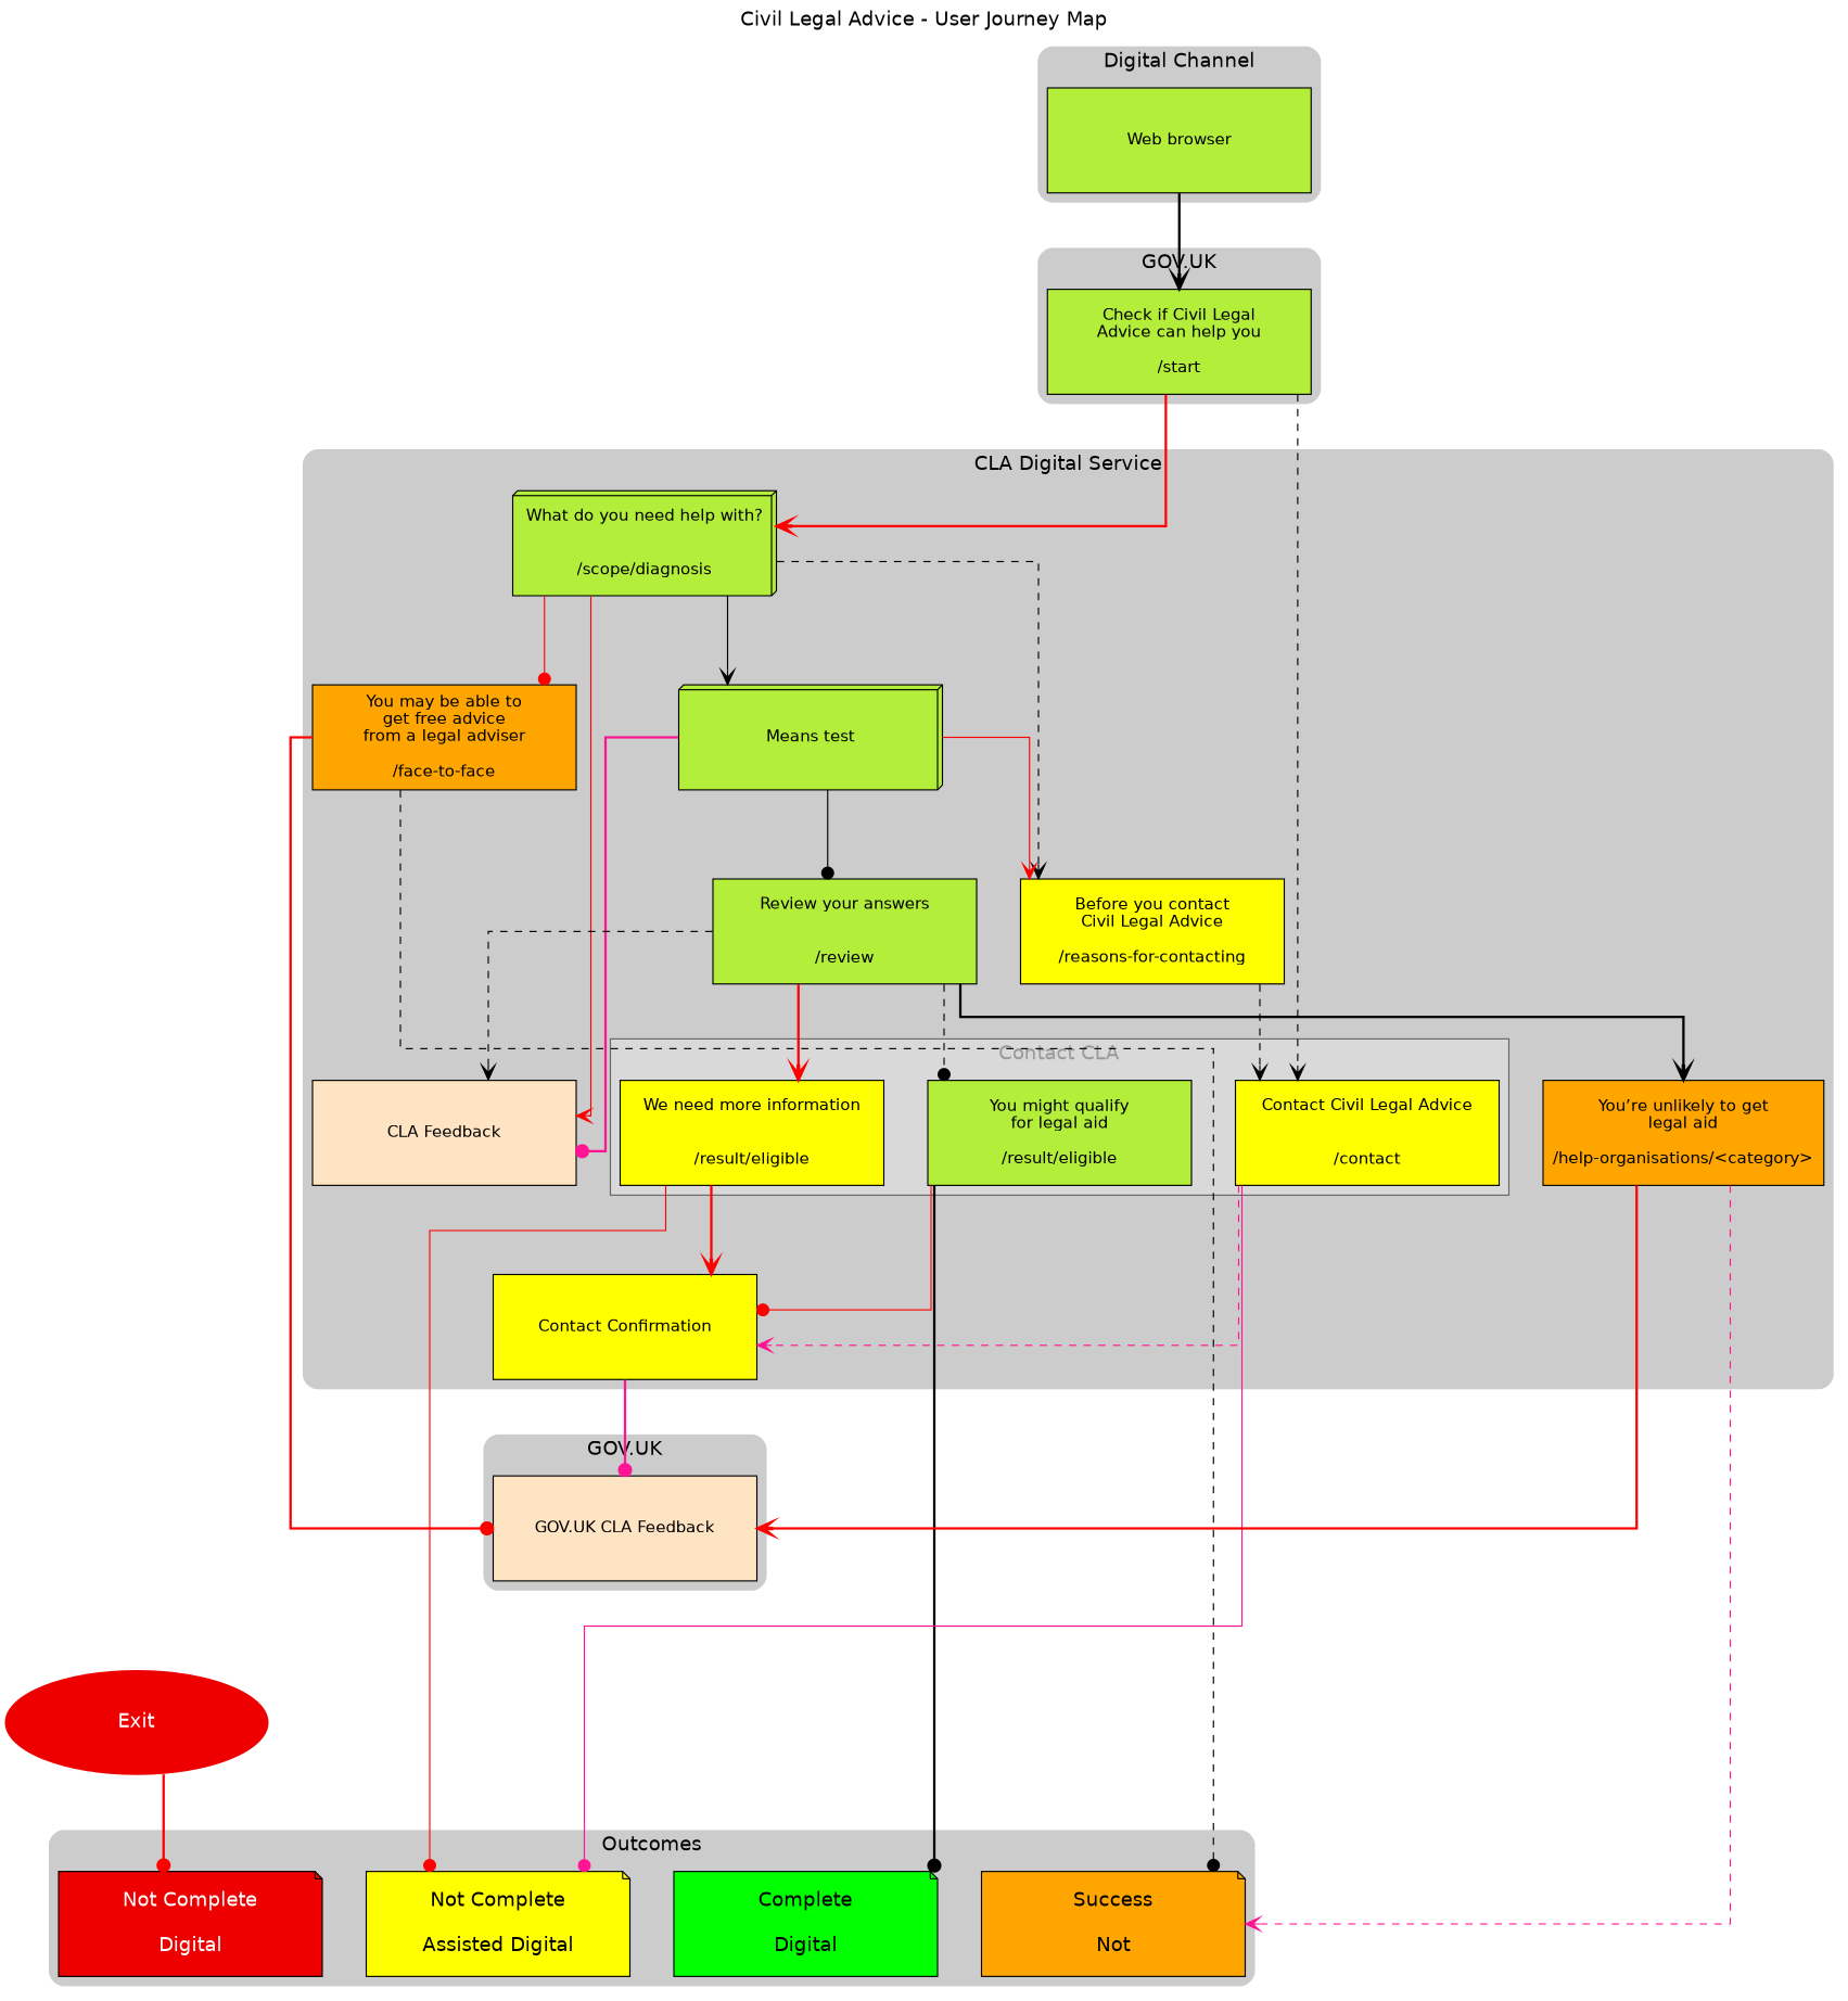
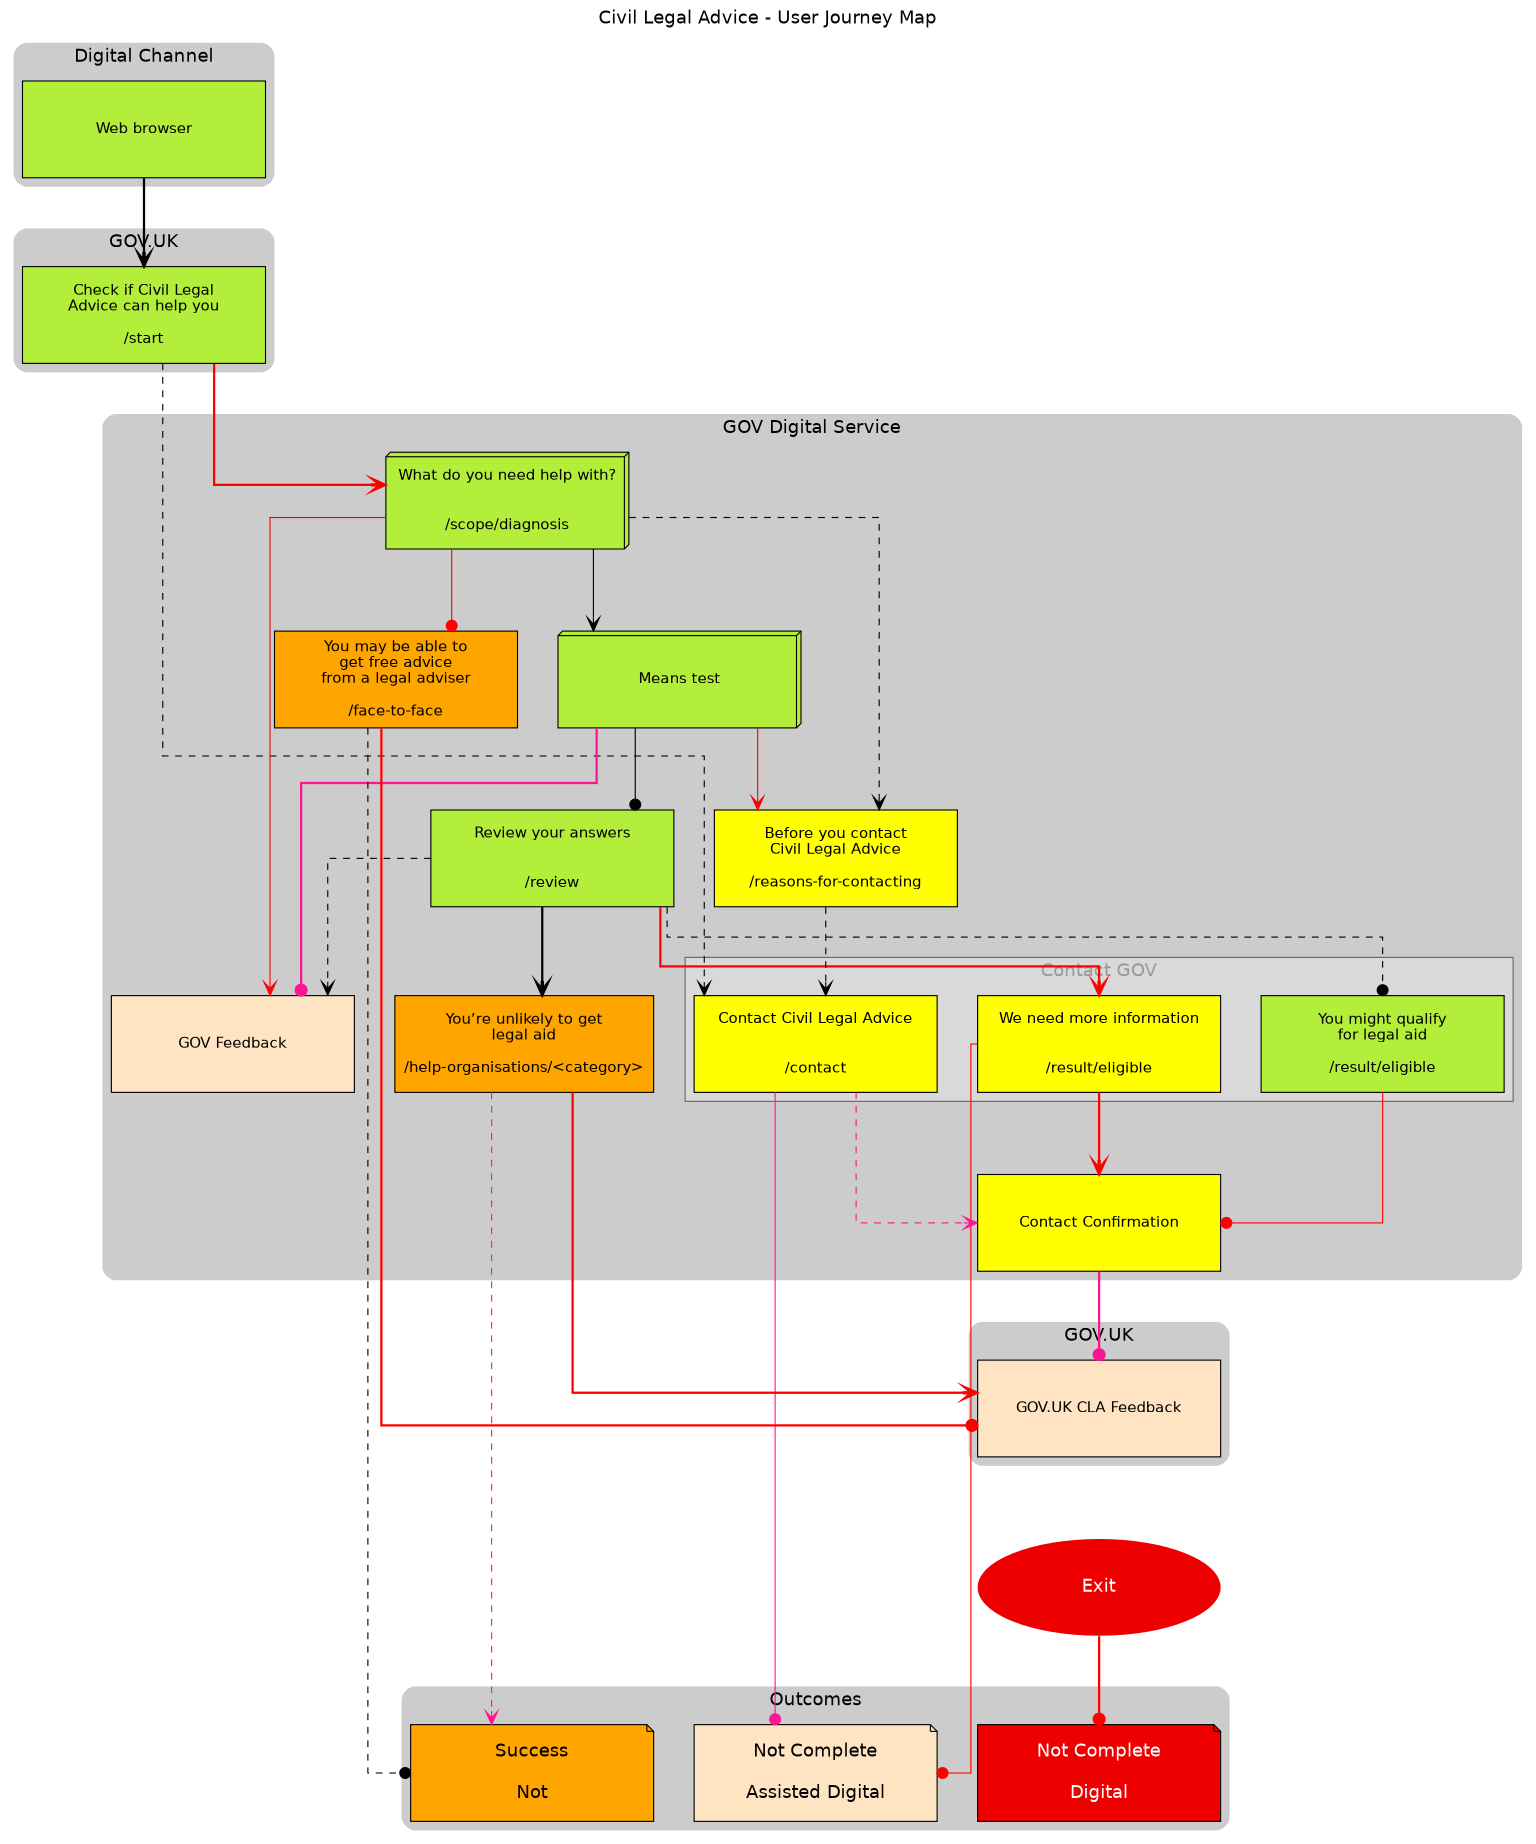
  digraph {
    compound=true
    fillcolor=grey80
    fontname=Helvetica
    fontsize=16
    label="Civil Legal Advice - User Journey Map"
    labelloc=t
    nodesep=.5
    ordering=out
    penwidth=0
    ranksep=.5
    splines=ortho
    style="rounded, filled"
    node [fillcolor=olivedrab2 fontname=Helvetica fontsize=13 shape=box style=filled]
    edge [arrowhead=vee arrowsize=1.2 color=black minlen=2 style=bold]
    n1 [height=1.2 label="Web browser" width=3]
    n2 [height=1.2 label="Check if Civil Legal\nAdvice can help you\n\n/start" width=3]
    n3 [fillcolor=bisque height=1.2 label="GOV.UK CLA Feedback" width=3]
    n4 [height=1.2 label="You might qualify\nfor legal aid\n\n/result/eligible" width=3]
    n5 [fillcolor=yellow height=1.2 label="We need more information\n\n\n/result/eligible" width=3]
    n6 [fillcolor=yellow height=1.2 label="Contact Civil Legal Advice\n\n\n/contact" width=3]
    n7 [height=1.2 label="What do you need help with?\n\n\n/scope/diagnosis" shape=box3d width=3]
    n8 [height=1.2 label="Means test" shape=box3d width=3]
    n9 [height=1.2 label="Review your answers\n\n\n/review" width=3]
    n10 [fillcolor=orange height=1.2 label="You’re unlikely to get\nlegal aid\n\n/help-organisations/<category>" width=3]
    n11 [fillcolor=orange height=1.2 label="You may be able to\nget free advice\nfrom a legal adviser\n\n/face-to-face" width=3]
    n12 [fillcolor=yellow height=1.2 label="Before you contact\nCivil Legal Advice\n\n/reasons-for-contacting" width=3]
    n13 [fillcolor=yellow height=1.2 label="Contact Confirmation" width=3]
-   n14 [fillcolor=bisque height=1.2 label="CLA Feedback" width=3]
+   n14 [fillcolor=bisque height=1.2 label="GOV Feedback" width=3]
    n15 [fillcolor=red2 fontcolor=white fontsize=16 height=1.2 label="Not Complete\n\nDigital" shape=note width=3]
-   n16 [fillcolor=yellow fontsize=16 height=1.2 label="Not Complete\n\nAssisted Digital" shape=note width=3]
-   n17 [fillcolor=green fontsize=16 height=1.2 label="Complete\n\nDigital" shape=note width=3]
+   n16 [fillcolor=bisque fontsize=16 height=1.2 label="Not Complete\n\nAssisted Digital" shape=note width=3]
    n18 [fillcolor=orange fontsize=16 height=1.2 label="Success\n\nNot" shape=note width=3]
    n19 [fillcolor=red2 fontcolor=white fontsize=16 height=1.2 label=Exit penwidth=0 shape=oval width=3]
    subgraph cluster_1 {
      label="Digital Channel"
      n1
    }
    subgraph cluster_2 {
      label="GOV.UK"
      n2
    }
    subgraph cluster_3 {
      label="GOV.UK"
      n3
    }
    subgraph cluster_4 {
-     label="CLA Digital Service"
+     label="GOV Digital Service"
      n7
      n8
      n9
      n10
      n11
      n12
      n13
      n14
      subgraph cluster_5 {
        color=grey40
        fillcolor=grey85
        fontcolor=grey60
-       label="Contact CLA"
+       label="Contact GOV"
        penwidth=1
        style=filled
        n4
        n5
        n6
      }
    }
    subgraph cluster_6 {
      label=Outcomes
      n15
      n16
-     n17
      n18
    }
    n1 -> n2
    n2 -> n6 [style=dashed]
    n2 -> n7 [color=red]
    n3 -> n19 [style=invis arrowhead="" color=""]
    n4 -> n13 [arrowhead=dot color=red style=solid]
-   n4 -> n17 [arrowhead=dot]
    n5 -> n13 [color=red]
    n5 -> n16 [arrowhead=dot color=red style=solid]
    n6 -> n13 [color=deeppink style=dashed]
    n6 -> n16 [arrowhead=dot color=deeppink style=solid]
    n7 -> n8 [style=solid]
    n7 -> n11 [arrowhead=dot color=red style=solid]
    n7 -> n12 [style=dashed]
    n7 -> n14 [color=red style=solid]
    n7 -> n19 [style=invis arrowhead="" color=""]
    n8 -> n9 [arrowhead=dot style=solid]
    n8 -> n12 [color=red style=solid]
    n8 -> n14 [arrowhead=dot color=deeppink]
    n9 -> n4 [arrowhead=dot style=dashed]
    n9 -> n5 [color=red]
    n9 -> n10
    n9 -> n14 [style=dashed]
    n10 -> n3 [color=red]
    n10 -> n18 [color=deeppink style=dashed]
    n11 -> n3 [arrowhead=dot color=red]
    n11 -> n18 [arrowhead=dot style=dashed]
    n12 -> n6 [style=dashed]
    n13 -> n3 [arrowhead=dot color=deeppink]
    n19 -> n15 [arrowhead=dot color=red]
  }
